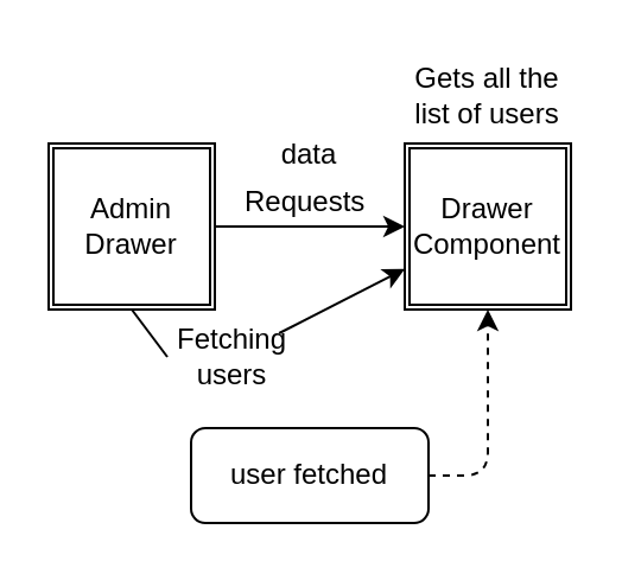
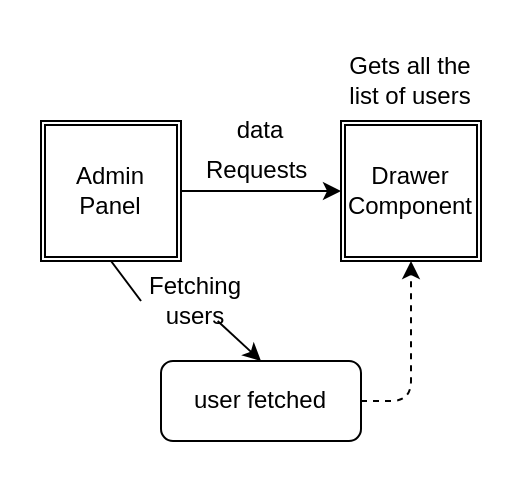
  <mxCell id="0" />
  <mxCell id="1" parent="0" />
  <mxCell id="2" value="" style="edgeStyle=none;html=1;" edge="1" parent="1" source="4"><mxGeometry relative="1" as="geometry"><mxPoint x="170" y="95" as="targetPoint" /></mxGeometry></mxCell>
- <mxCell id="3" value="" style="edgeStyle=none;html=1;startArrow=none;" edge="1" parent="1" source="11" target="6"><mxGeometry relative="1" as="geometry" /></mxCell>
- <mxCell id="4" value="Admin Drawer" style="shape=ext;double=1;whiteSpace=wrap;html=1;aspect=fixed;" vertex="1" parent="1"><mxGeometry x="20" y="60" width="70" height="70" as="geometry" /></mxCell>
+ <mxCell id="3" value="" style="edgeStyle=none;html=1;startArrow=none;entryX=0.5;entryY=0;entryDx=0;entryDy=0;" edge="1" parent="1" source="11" target="9"><mxGeometry relative="1" as="geometry" /></mxCell>
+ <mxCell id="4" value="Admin Panel" style="shape=ext;double=1;whiteSpace=wrap;html=1;aspect=fixed;" vertex="1" parent="1"><mxGeometry x="20" y="60" width="70" height="70" as="geometry" /></mxCell>
  <mxCell id="5" value="Gets all the list of users" style="text;strokeColor=none;align=center;fillColor=none;html=1;verticalAlign=middle;whiteSpace=wrap;rounded=0;" vertex="1" parent="1"><mxGeometry x="170" y="20" width="70" height="40" as="geometry" /></mxCell>
  <mxCell id="6" value="Drawer&lt;br&gt;Component" style="shape=ext;double=1;whiteSpace=wrap;html=1;aspect=fixed;" vertex="1" parent="1"><mxGeometry x="170" y="60" width="70" height="70" as="geometry" /></mxCell>
  <mxCell id="7" value="Requests&amp;nbsp;" style="text;strokeColor=none;align=center;fillColor=none;html=1;verticalAlign=middle;whiteSpace=wrap;rounded=0;" vertex="1" parent="1"><mxGeometry x="100" y="70" width="60" height="30" as="geometry" /></mxCell>
  <mxCell id="8" value="" style="edgeStyle=none;html=1;entryX=0.5;entryY=1;entryDx=0;entryDy=0;dashed=1;" edge="1" parent="1" source="9" target="6"><mxGeometry relative="1" as="geometry"><mxPoint x="240" y="200" as="targetPoint" /><Array as="points"><mxPoint x="205" y="200" /></Array></mxGeometry></mxCell>
  <mxCell id="9" value="user fetched" style="whiteSpace=wrap;html=1;rounded=1;" vertex="1" parent="1"><mxGeometry x="80" y="180" width="100" height="40" as="geometry" /></mxCell>
  <mxCell id="10" value="" style="edgeStyle=none;html=1;endArrow=none;exitX=0.5;exitY=1;exitDx=0;exitDy=0;" edge="1" parent="1" source="4" target="11"><mxGeometry relative="1" as="geometry"><mxPoint x="80" y="130" as="sourcePoint" /><mxPoint x="108.571" y="170" as="targetPoint" /><Array as="points"><mxPoint x="70" y="150" /></Array></mxGeometry></mxCell>
  <mxCell id="11" value="Fetching users" style="text;strokeColor=none;align=center;fillColor=none;html=1;verticalAlign=middle;whiteSpace=wrap;rounded=0;rotation=0;" vertex="1" parent="1"><mxGeometry x="70" y="140" width="55" height="20" as="geometry" /></mxCell>
  <mxCell id="12" value="data" style="text;strokeColor=none;align=center;fillColor=none;html=1;verticalAlign=middle;whiteSpace=wrap;rounded=0;" vertex="1" parent="1"><mxGeometry x="100" y="50" width="60" height="30" as="geometry" /></mxCell>
